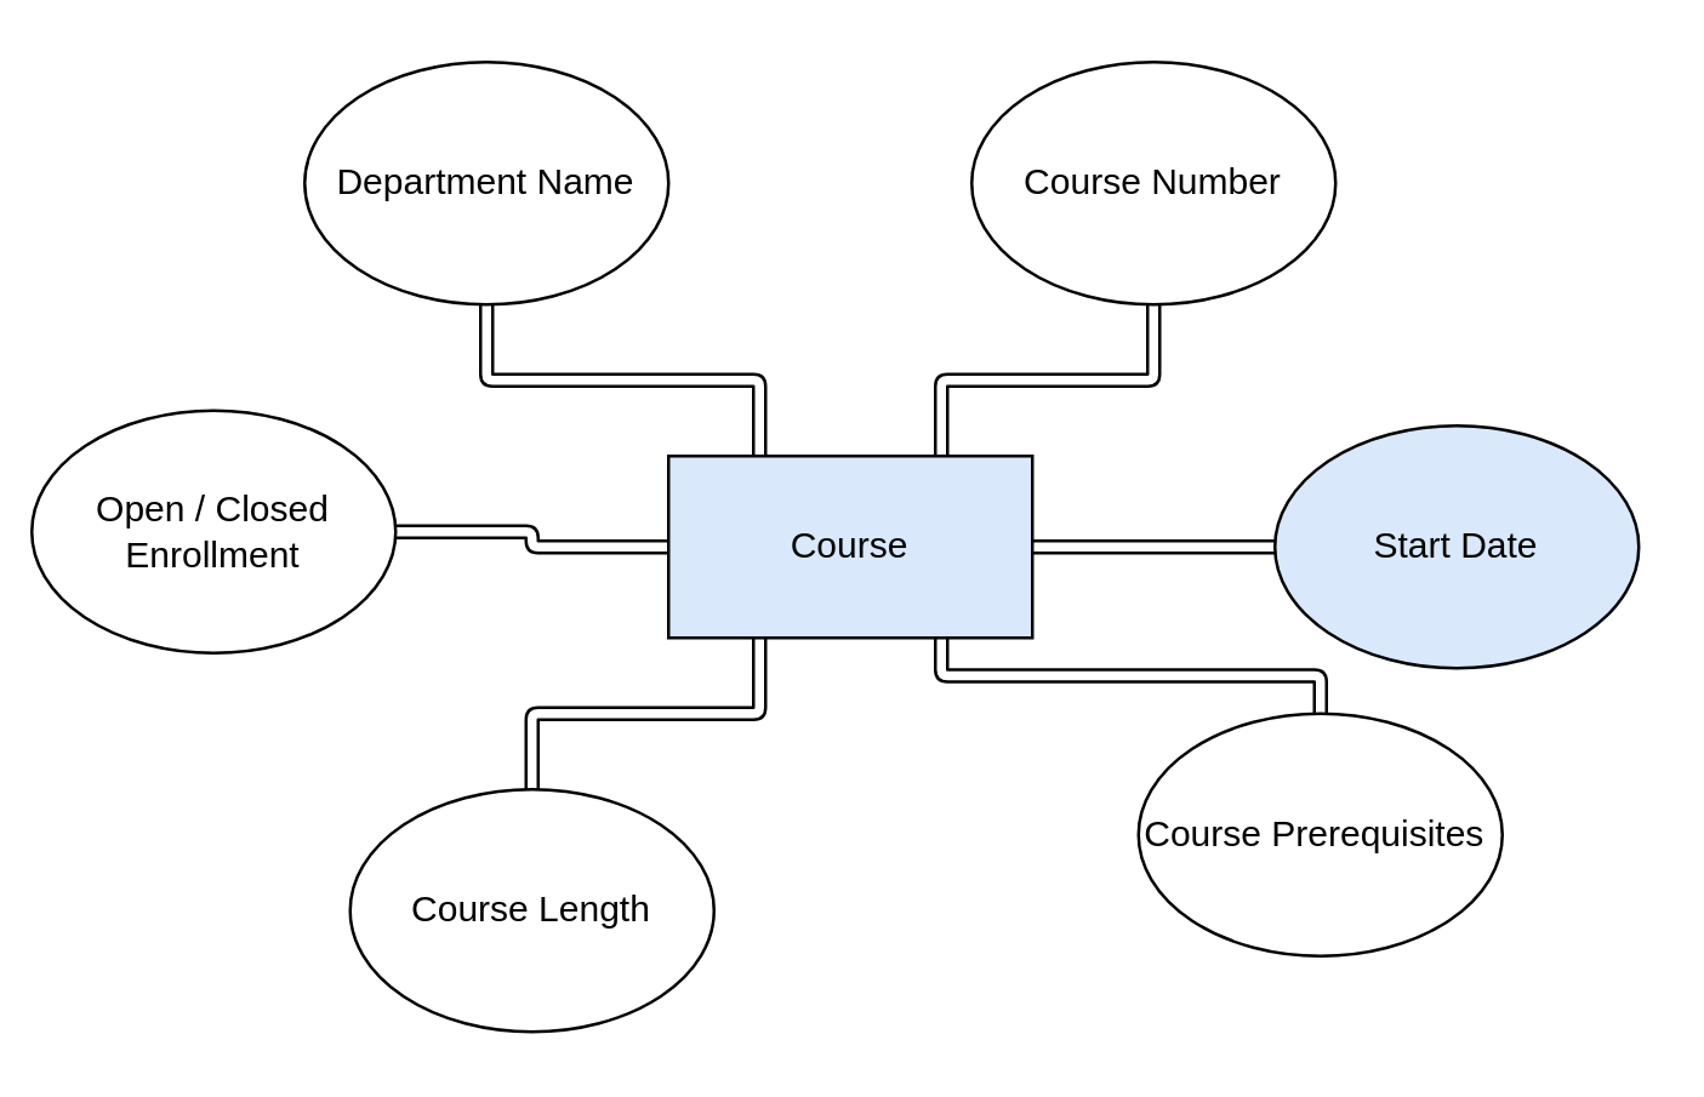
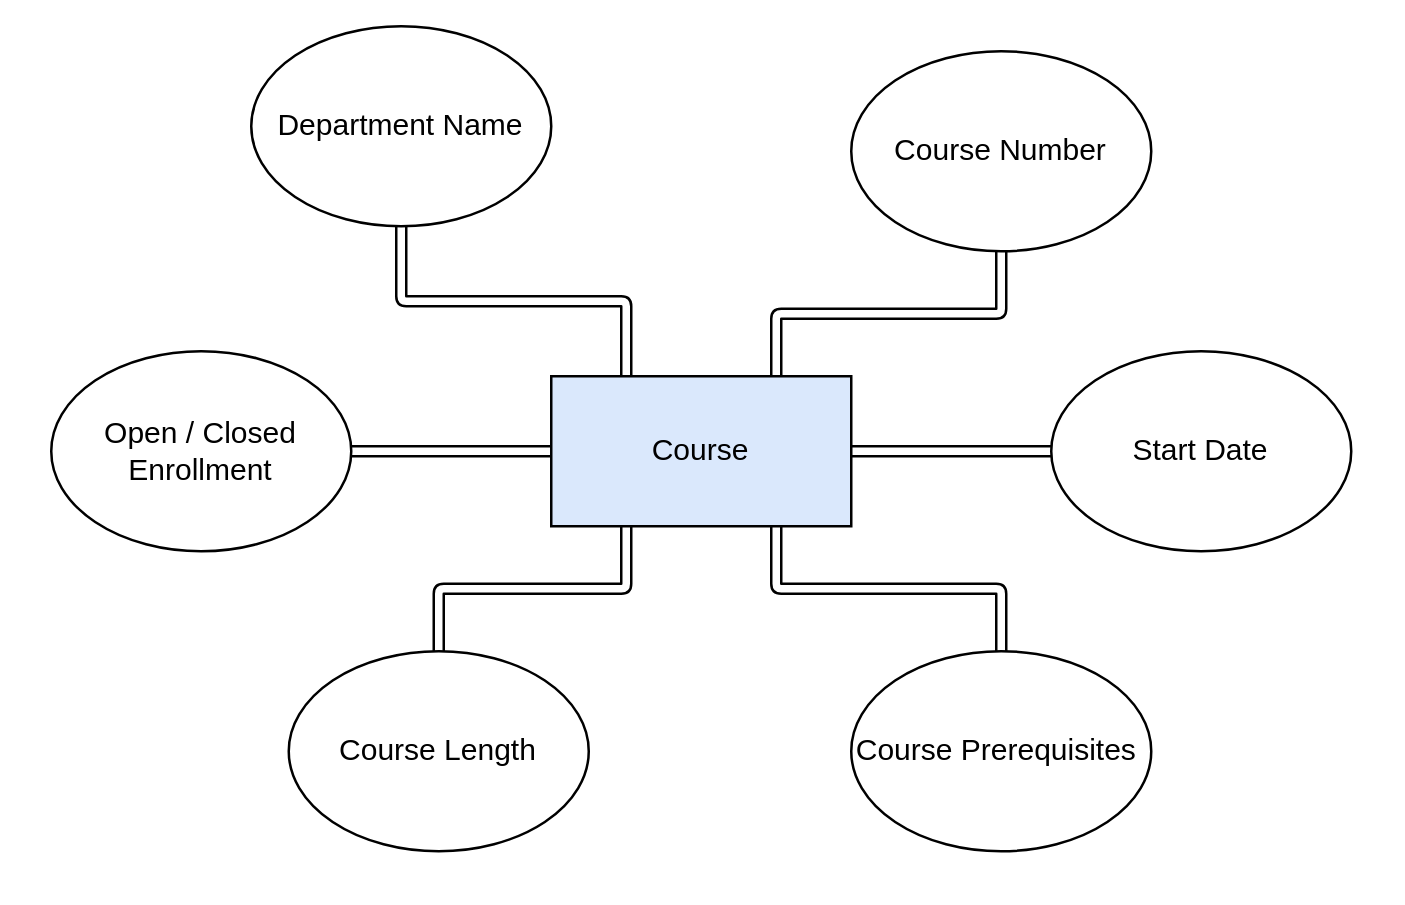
  <mxCell id="0" />
  <mxCell id="1" parent="0" />
  <mxCell id="2" style="edgeStyle=orthogonalEdgeStyle;shape=link;html=1;exitX=0.75;exitY=0;exitDx=0;exitDy=0;elbow=vertical;" edge="1" parent="1" source="8" target="10"><mxGeometry relative="1" as="geometry" /></mxCell>
  <mxCell id="3" style="edgeStyle=orthogonalEdgeStyle;shape=link;html=1;exitX=0.25;exitY=0;exitDx=0;exitDy=0;elbow=vertical;" edge="1" parent="1" source="8" target="9"><mxGeometry relative="1" as="geometry" /></mxCell>
  <mxCell id="4" style="edgeStyle=orthogonalEdgeStyle;shape=link;html=1;exitX=0;exitY=0.5;exitDx=0;exitDy=0;elbow=vertical;" edge="1" parent="1" source="8" target="12"><mxGeometry relative="1" as="geometry" /></mxCell>
  <mxCell id="5" style="edgeStyle=orthogonalEdgeStyle;shape=link;html=1;exitX=1;exitY=0.5;exitDx=0;exitDy=0;entryX=0;entryY=0.5;entryDx=0;entryDy=0;elbow=vertical;" edge="1" parent="1" source="8" target="11"><mxGeometry relative="1" as="geometry" /></mxCell>
  <mxCell id="6" style="edgeStyle=orthogonalEdgeStyle;shape=link;html=1;exitX=0.75;exitY=1;exitDx=0;exitDy=0;entryX=0.5;entryY=0;entryDx=0;entryDy=0;elbow=vertical;" edge="1" parent="1" source="8" target="14"><mxGeometry relative="1" as="geometry" /></mxCell>
  <mxCell id="7" style="edgeStyle=orthogonalEdgeStyle;shape=link;html=1;exitX=0.25;exitY=1;exitDx=0;exitDy=0;elbow=vertical;" edge="1" parent="1" source="8" target="13"><mxGeometry relative="1" as="geometry" /></mxCell>
  <mxCell id="8" value="Course" style="rounded=0;whiteSpace=wrap;html=1;fillColor=#dae8fc;" vertex="1" parent="1"><mxGeometry x="220" y="150" width="120" height="60" as="geometry" /></mxCell>
- <mxCell id="9" value="Department Name" style="ellipse;whiteSpace=wrap;html=1;" vertex="1" parent="1"><mxGeometry x="100" y="20" width="120" height="80" as="geometry" /></mxCell>
- <mxCell id="10" value="Course Number" style="ellipse;whiteSpace=wrap;html=1;" vertex="1" parent="1"><mxGeometry x="320" y="20" width="120" height="80" as="geometry" /></mxCell>
- <mxCell id="11" value="Start Date" style="ellipse;whiteSpace=wrap;html=1;fillColor=#dae8fc;" vertex="1" parent="1"><mxGeometry x="420" y="140" width="120" height="80" as="geometry" /></mxCell>
- <mxCell id="12" value="Open / Closed&lt;br&gt;Enrollment" style="ellipse;whiteSpace=wrap;html=1;" vertex="1" parent="1"><mxGeometry x="10" y="135" width="120" height="80" as="geometry" /></mxCell>
+ <mxCell id="9" value="Department Name" style="ellipse;whiteSpace=wrap;html=1;" vertex="1" parent="1"><mxGeometry x="100" y="10" width="120" height="80" as="geometry" /></mxCell>
+ <mxCell id="10" value="Course Number" style="ellipse;whiteSpace=wrap;html=1;" vertex="1" parent="1"><mxGeometry x="340" y="20" width="120" height="80" as="geometry" /></mxCell>
+ <mxCell id="11" value="Start Date" style="ellipse;whiteSpace=wrap;html=1;" vertex="1" parent="1"><mxGeometry x="420" y="140" width="120" height="80" as="geometry" /></mxCell>
+ <mxCell id="12" value="Open / Closed&lt;br&gt;Enrollment" style="ellipse;whiteSpace=wrap;html=1;" vertex="1" parent="1"><mxGeometry x="20" y="140" width="120" height="80" as="geometry" /></mxCell>
  <mxCell id="13" value="Course Length" style="ellipse;whiteSpace=wrap;html=1;" vertex="1" parent="1"><mxGeometry x="115" y="260" width="120" height="80" as="geometry" /></mxCell>
- <mxCell id="14" value="Course Prerequisites&amp;nbsp;" style="ellipse;whiteSpace=wrap;html=1;" vertex="1" parent="1"><mxGeometry x="375" y="235" width="120" height="80" as="geometry" /></mxCell>
+ <mxCell id="14" value="Course Prerequisites&amp;nbsp;" style="ellipse;whiteSpace=wrap;html=1;" vertex="1" parent="1"><mxGeometry x="340" y="260" width="120" height="80" as="geometry" /></mxCell>
